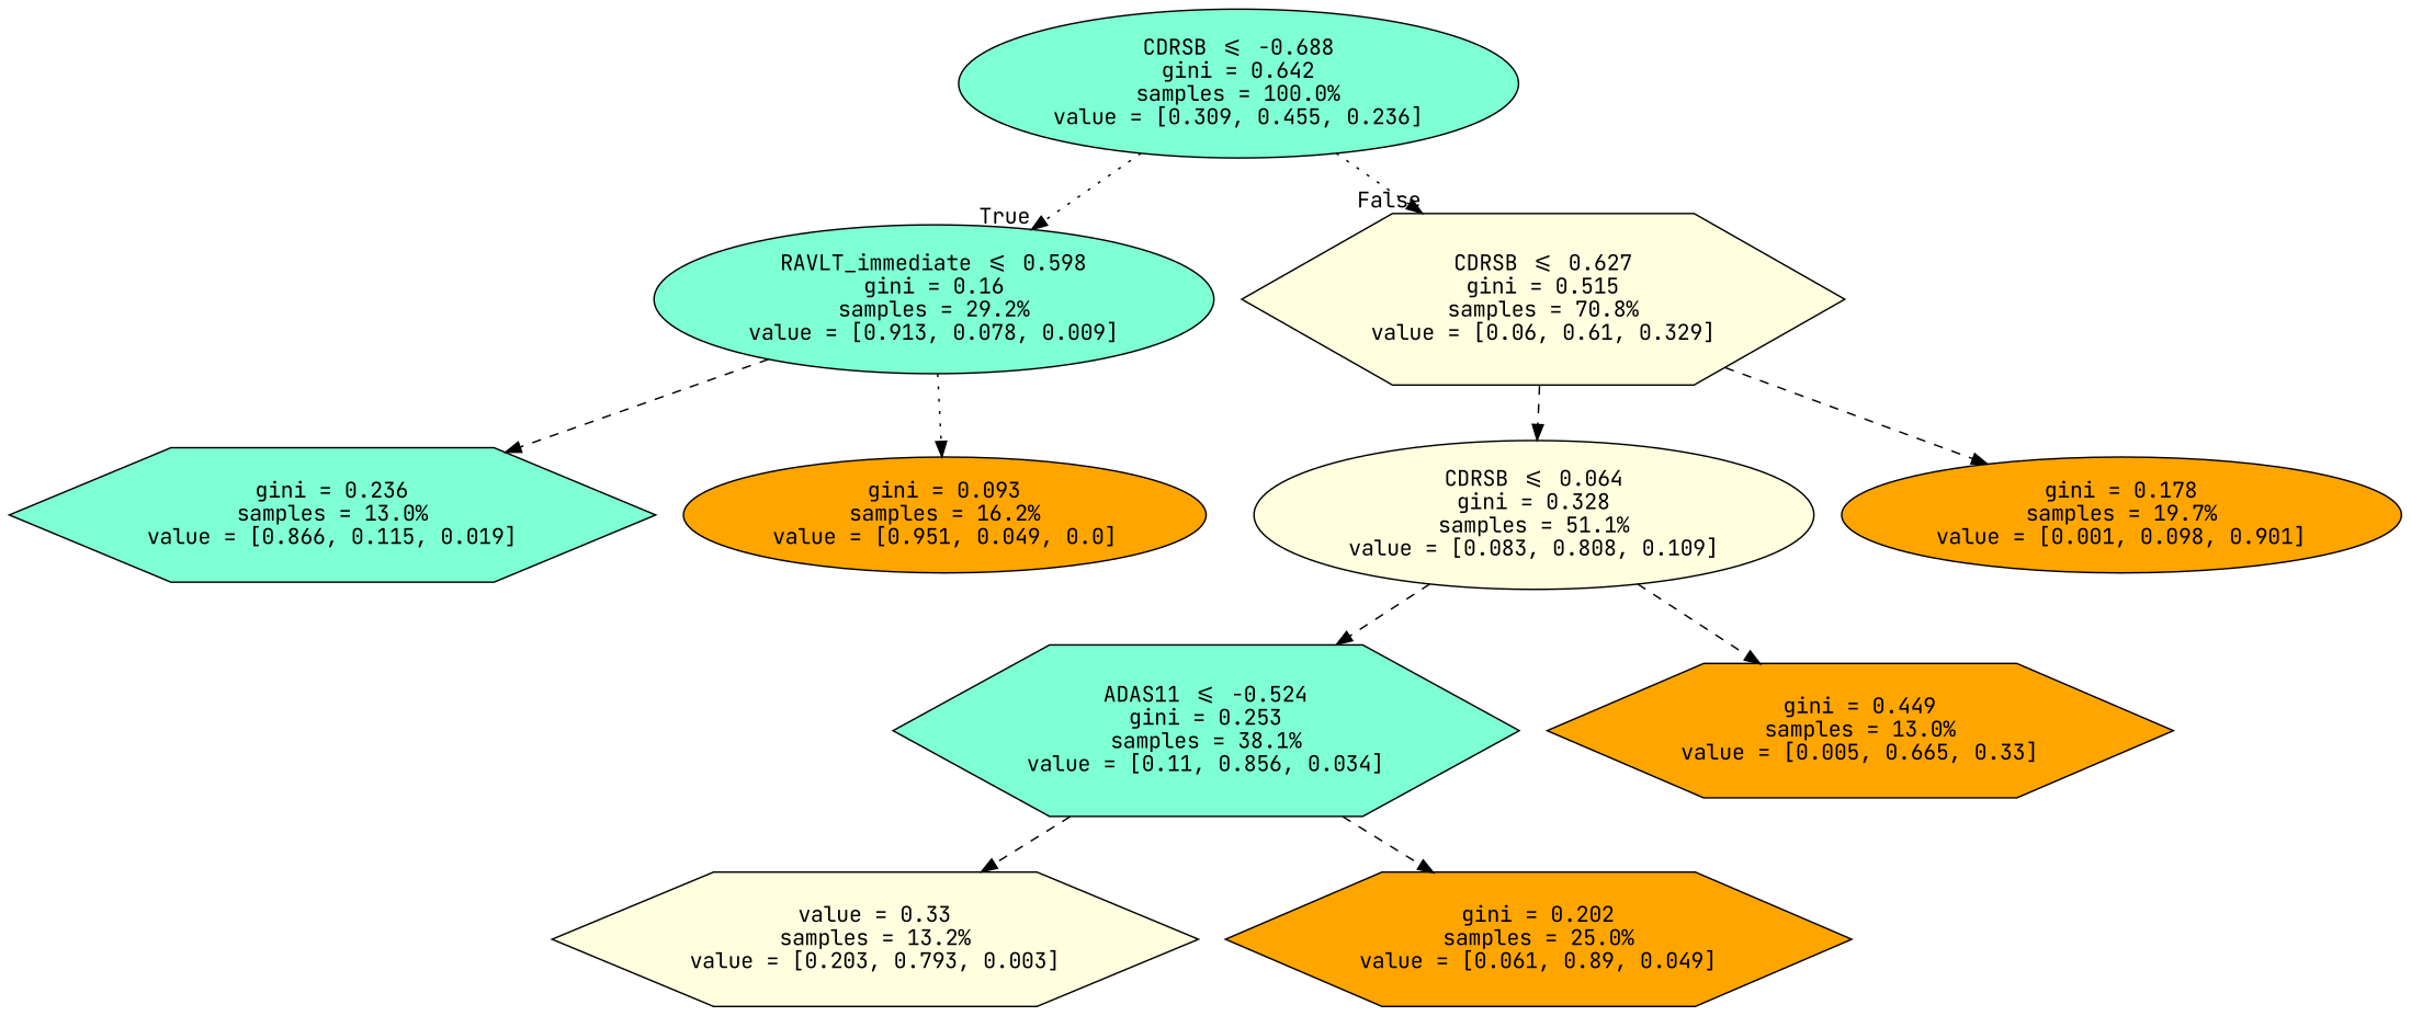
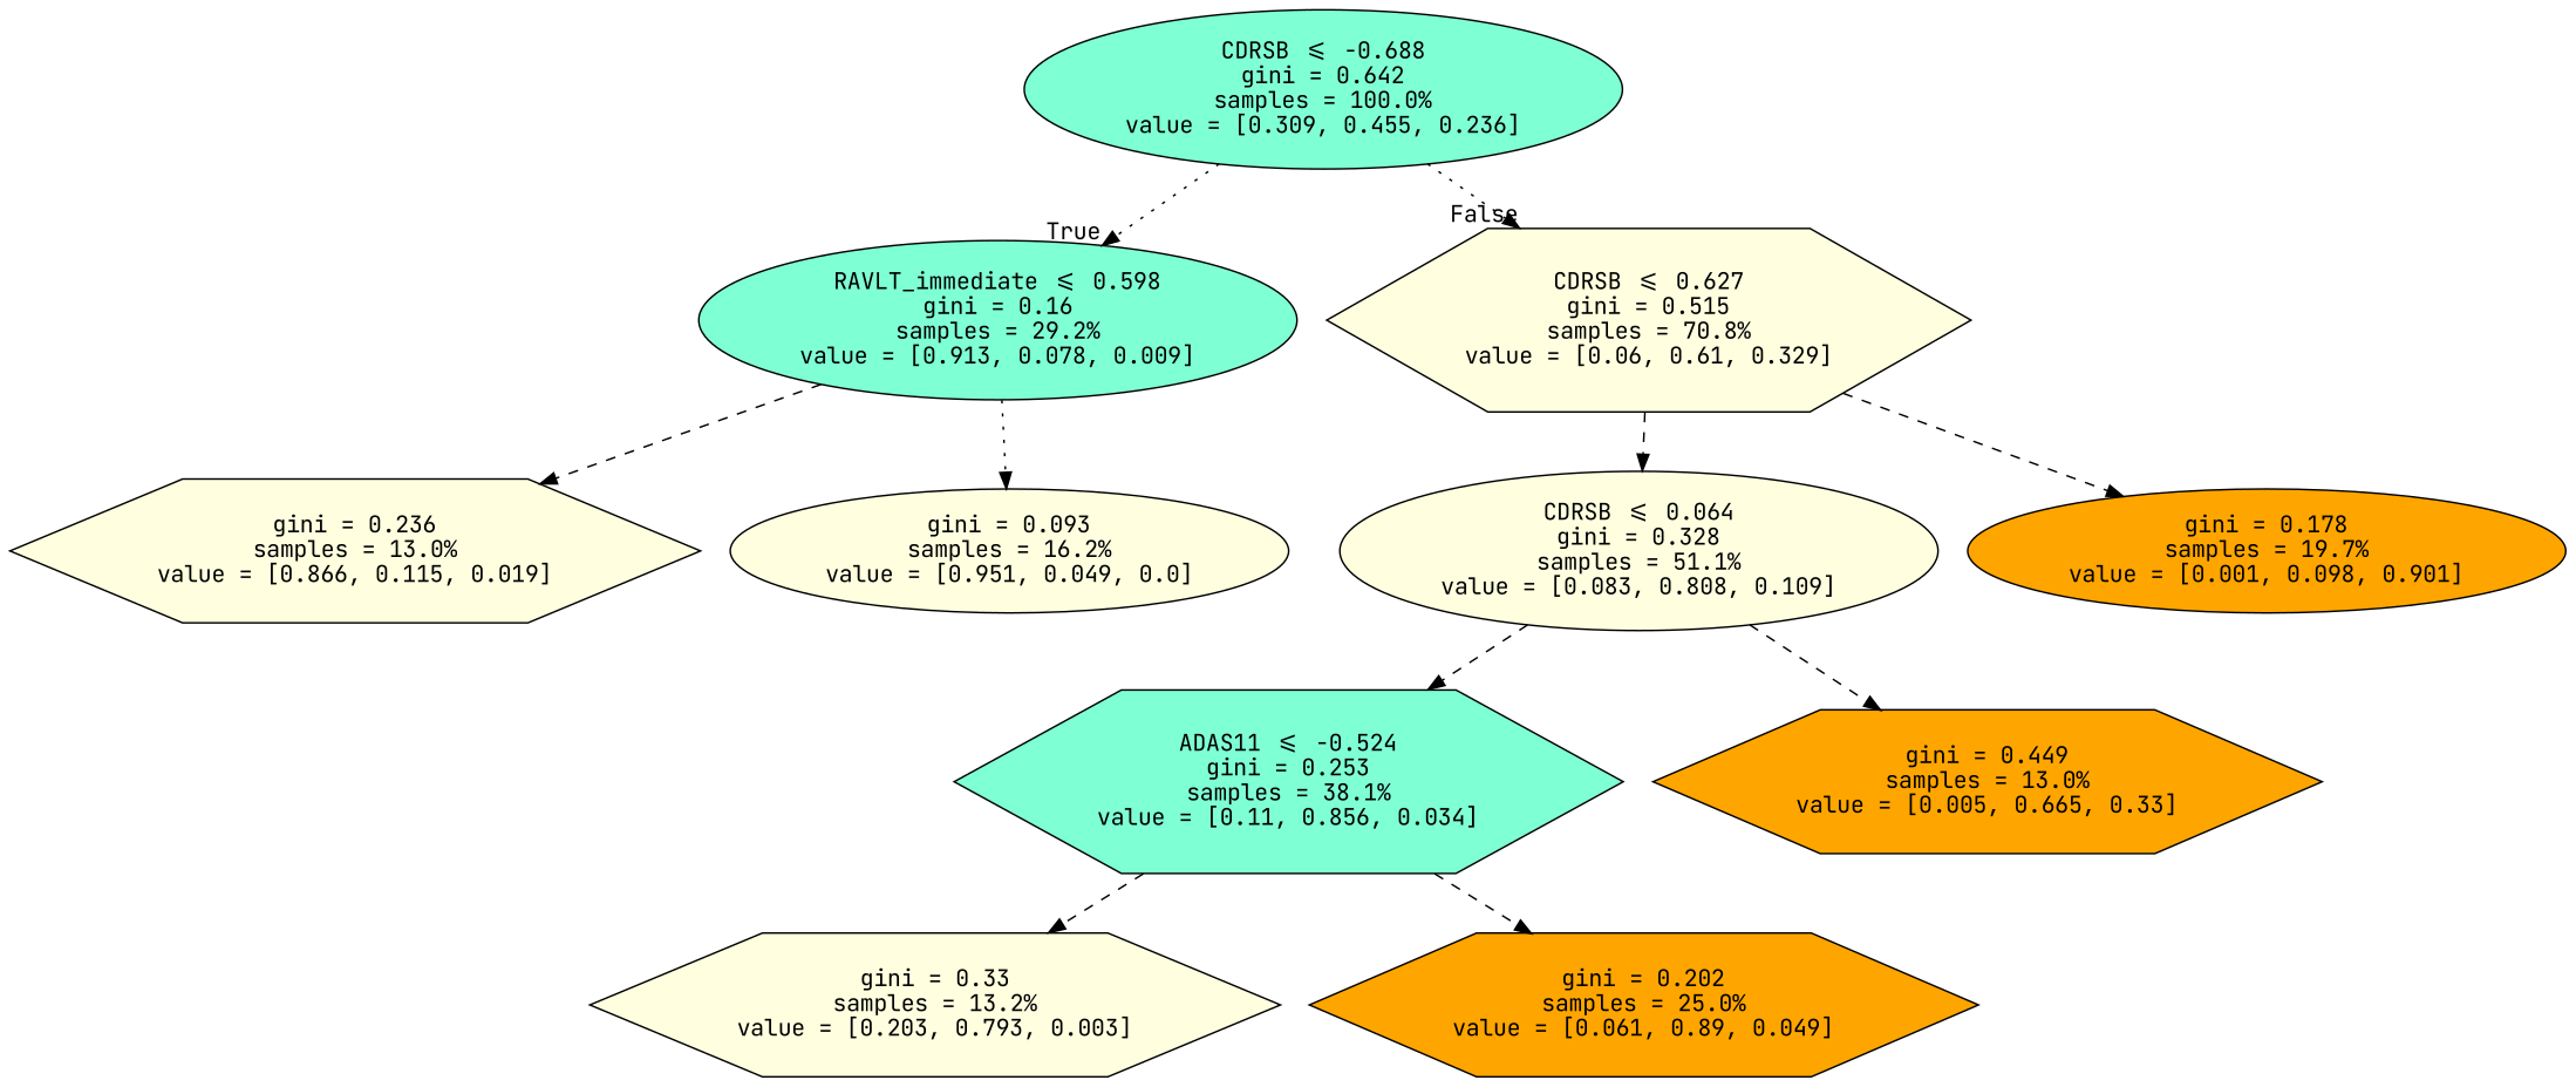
  digraph {
    fontname="JetBrains Mono"
    node [fillcolor=aquamarine fontname="JetBrains Mono" shape=hexagon style=filled]
    edge [fontname="JetBrains Mono" style=dashed]
    n1 [label="CDRSB <= -0.688\ngini = 0.642\nsamples = 100.0%\nvalue = [0.309, 0.455, 0.236]" shape=ellipse]
    n2 [label="RAVLT_immediate <= 0.598\ngini = 0.16\nsamples = 29.2%\nvalue = [0.913, 0.078, 0.009]" shape=ellipse]
    n3 [fillcolor=lightyellow label="CDRSB <= 0.627\ngini = 0.515\nsamples = 70.8%\nvalue = [0.06, 0.61, 0.329]"]
-   n4 [label="gini = 0.236\nsamples = 13.0%\nvalue = [0.866, 0.115, 0.019]"]
-   n5 [fillcolor=orange label="gini = 0.093\nsamples = 16.2%\nvalue = [0.951, 0.049, 0.0]" shape=ellipse]
+   n4 [fillcolor=lightyellow label="gini = 0.236\nsamples = 13.0%\nvalue = [0.866, 0.115, 0.019]"]
+   n5 [fillcolor=lightyellow label="gini = 0.093\nsamples = 16.2%\nvalue = [0.951, 0.049, 0.0]" shape=ellipse]
    n6 [fillcolor=lightyellow label="CDRSB <= 0.064\ngini = 0.328\nsamples = 51.1%\nvalue = [0.083, 0.808, 0.109]" shape=ellipse]
    n7 [fillcolor=orange label="gini = 0.178\nsamples = 19.7%\nvalue = [0.001, 0.098, 0.901]" shape=ellipse]
    n8 [label="ADAS11 <= -0.524\ngini = 0.253\nsamples = 38.1%\nvalue = [0.11, 0.856, 0.034]"]
    n9 [fillcolor=orange label="gini = 0.449\nsamples = 13.0%\nvalue = [0.005, 0.665, 0.33]"]
-   n10 [fillcolor=lightyellow label="value = 0.33\nsamples = 13.2%\nvalue = [0.203, 0.793, 0.003]"]
+   n10 [fillcolor=lightyellow label="gini = 0.33\nsamples = 13.2%\nvalue = [0.203, 0.793, 0.003]"]
    n11 [fillcolor=orange label="gini = 0.202\nsamples = 25.0%\nvalue = [0.061, 0.89, 0.049]"]
    n1 -> n2 [headlabel=True labelangle=45 labeldistance=2.5 style=dotted]
    n1 -> n3 [headlabel=False labelangle=-45 labeldistance=2.5 style=dotted]
    n2 -> n4
    n2 -> n5 [style=dotted]
    n3 -> n6
    n3 -> n7
    n6 -> n8
    n6 -> n9
    n8 -> n10
    n8 -> n11
  }
